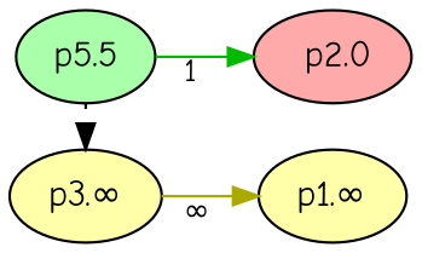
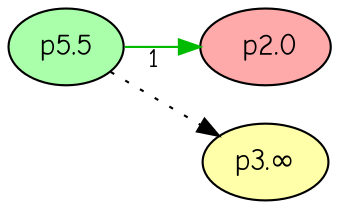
  digraph {
    fontname="Comic Neue"
    rankdir=LR
    node [fillcolor="#FFFFAA" fontname="Comic Neue" fontsize=14 style=filled]
    edge [dir=forward fontname="Comic Neue" fontsize=12 labeldistance=1.5 style=solid]
    n1 [fillcolor="#FFAAAA" label=" p2.0"]
    n2 [fillcolor="#AAFFAA" label="p5.5"]
    n3 [label="p3.∞"]
-   n4 [label="p1.∞"]
    subgraph sub_1 {
      rank=max
      n1
    }
    subgraph sub_2 {
      rank=min
      n2
    }
    n2 -> n1 [color="#00BB00" taillabel=1]
    n2 -> n3 [color=black constraint=false style=dotted]
-   n3 -> n4 [color="#AAAA00" taillabel="∞"]
  }
